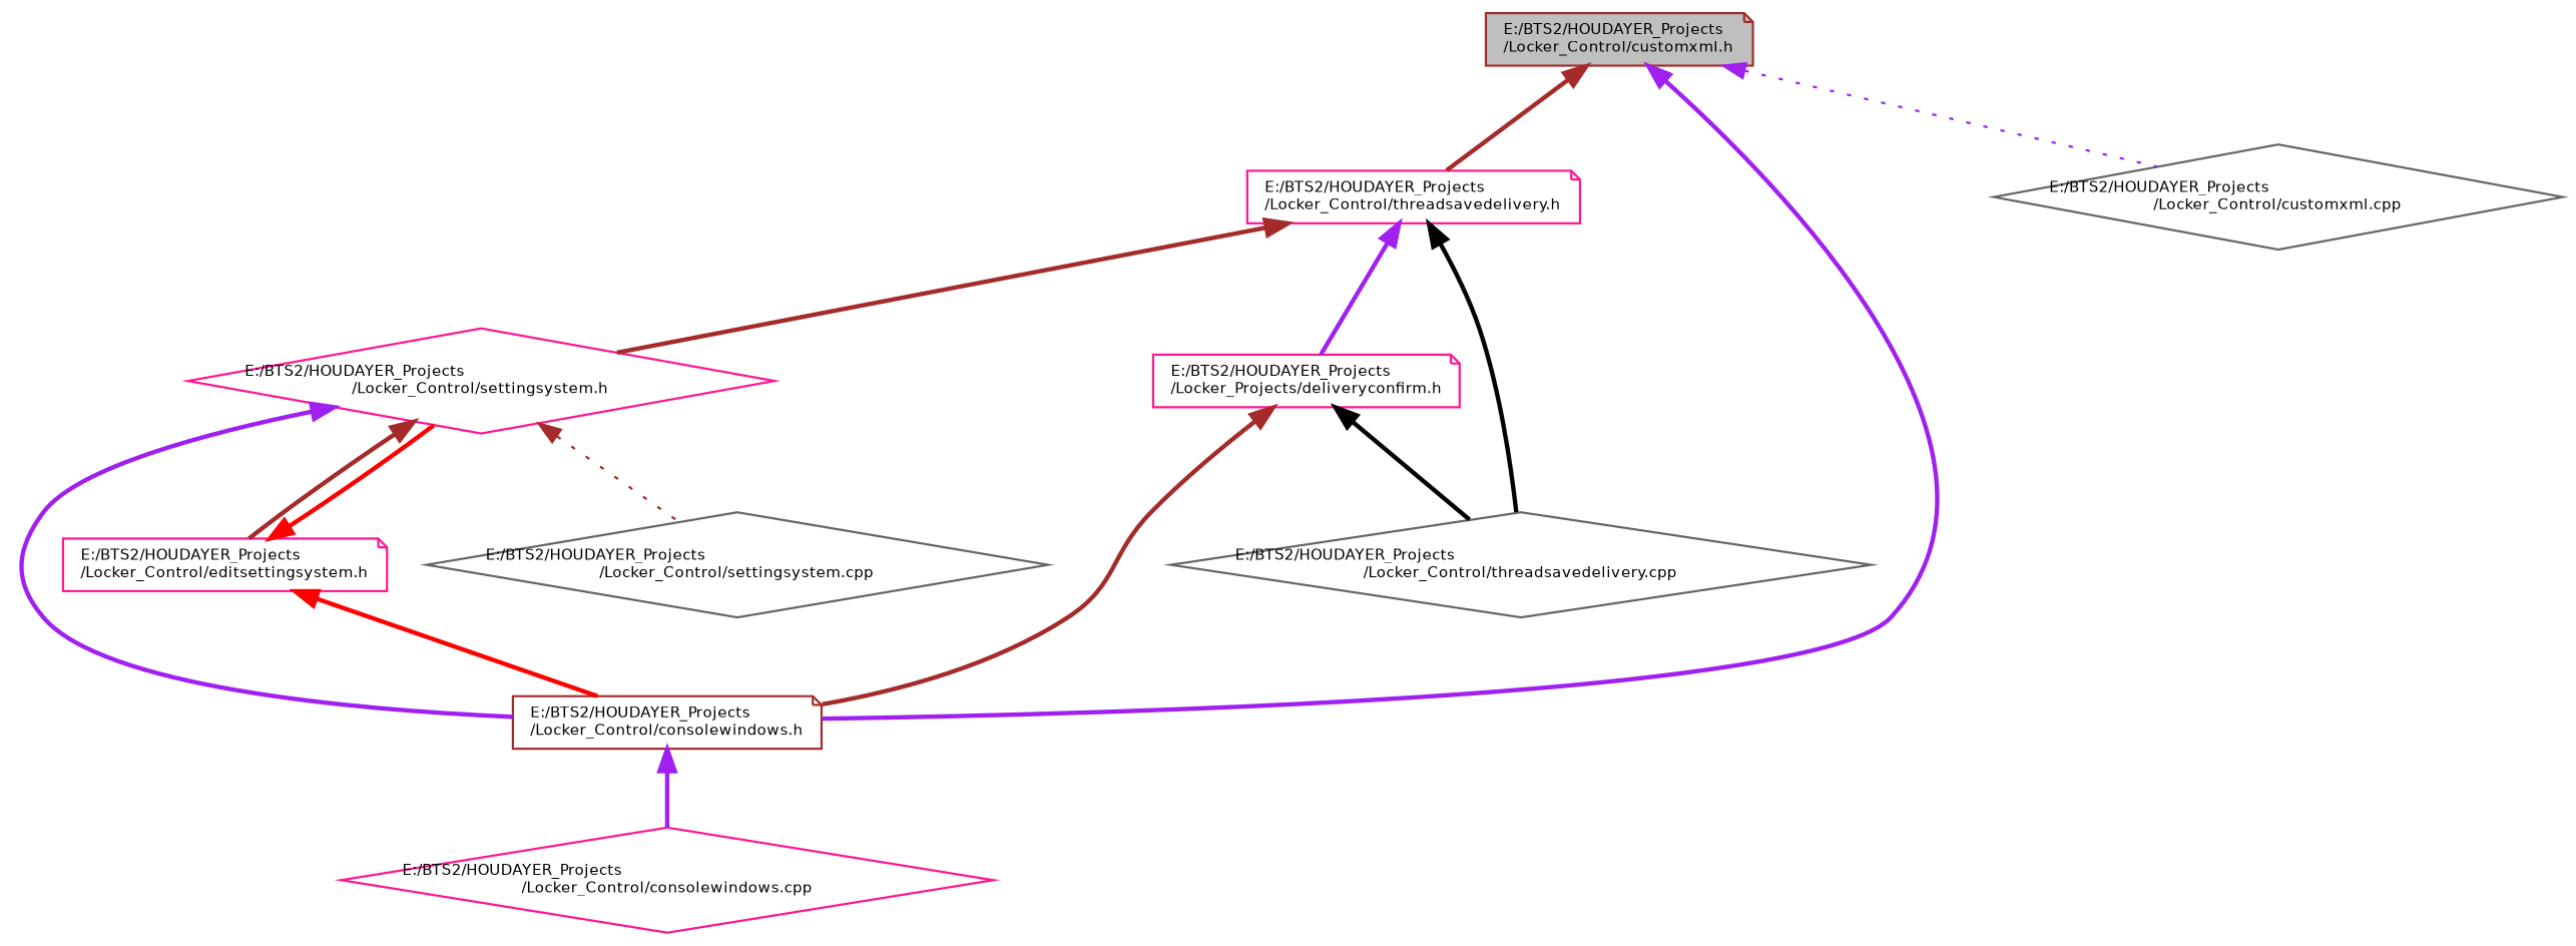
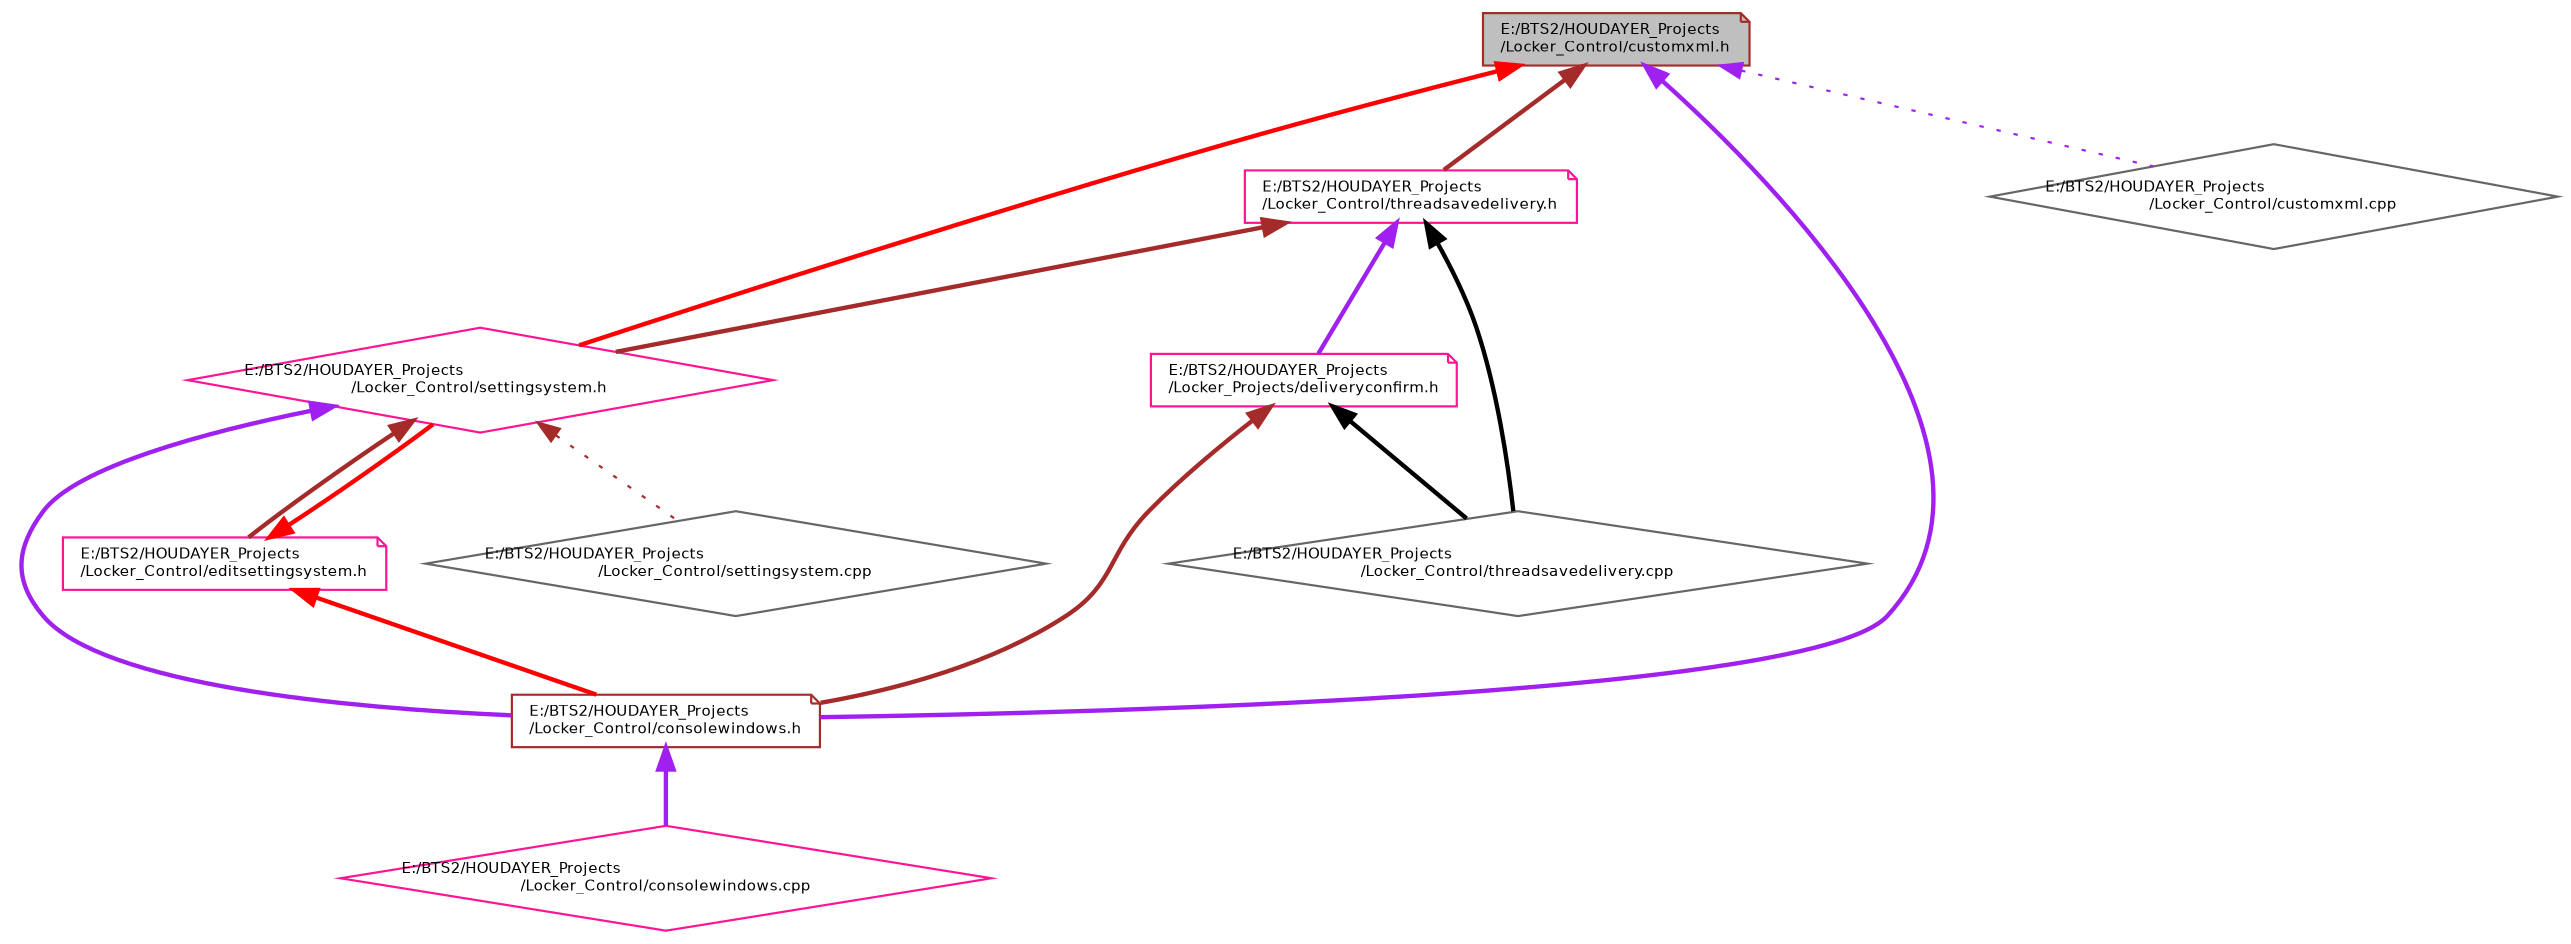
  digraph {
    node [color=deeppink fontname=Helvetica fontsize=7 shape=note]
    edge [color=brown dir=back fontname=Helvetica fontsize=7 labelfontname=Helvetica labelfontsize=7 style=bold]
    n1 [color=brown fillcolor=grey75 fontcolor=black height=0.2 label="E:/BTS2/HOUDAYER_Projects\l/Locker_Control/customxml.h" style=filled width=0.4]
    n2 [height=0.2 label="E:/BTS2/HOUDAYER_Projects\l/Locker_Control/threadsavedelivery.h" width=0.4]
    n3 [color=brown height=0.2 label="E:/BTS2/HOUDAYER_Projects\l/Locker_Control/consolewindows.h" width=0.4]
    n4 [height=0.2 label="E:/BTS2/HOUDAYER_Projects\l/Locker_Control/settingsystem.h" shape=diamond width=0.4]
    n5 [color=gray40 height=0.2 label="E:/BTS2/HOUDAYER_Projects\l/Locker_Control/customxml.cpp" shape=diamond width=0.4]
    n6 [height=0.2 label="E:/BTS2/HOUDAYER_Projects\l/Locker_Projects/deliveryconfirm.h" width=0.4]
    n7 [color=gray40 height=0.2 label="E:/BTS2/HOUDAYER_Projects\l/Locker_Control/threadsavedelivery.cpp" shape=diamond width=0.4]
    n8 [height=0.2 label="E:/BTS2/HOUDAYER_Projects\l/Locker_Control/consolewindows.cpp" shape=diamond width=0.4]
    n9 [height=0.2 label="E:/BTS2/HOUDAYER_Projects\l/Locker_Control/editsettingsystem.h" width=0.4]
    n10 [color=gray40 height=0.2 label="E:/BTS2/HOUDAYER_Projects\l/Locker_Control/settingsystem.cpp" shape=diamond width=0.4]
    n1 -> n2
    n1 -> n3 [color=purple]
+   n1 -> n4 [color=red]
    n1 -> n5 [color=purple style=dotted]
    n2 -> n4
    n2 -> n6 [color=purple]
    n2 -> n7 [color=black]
    n3 -> n8 [color=purple]
    n4 -> n3 [color=purple]
    n4 -> n9
    n4 -> n10 [style=dotted]
    n6 -> n3
    n6 -> n7 [color=black]
    n9 -> n3 [color=red]
    n9 -> n4 [color=red]
  }
